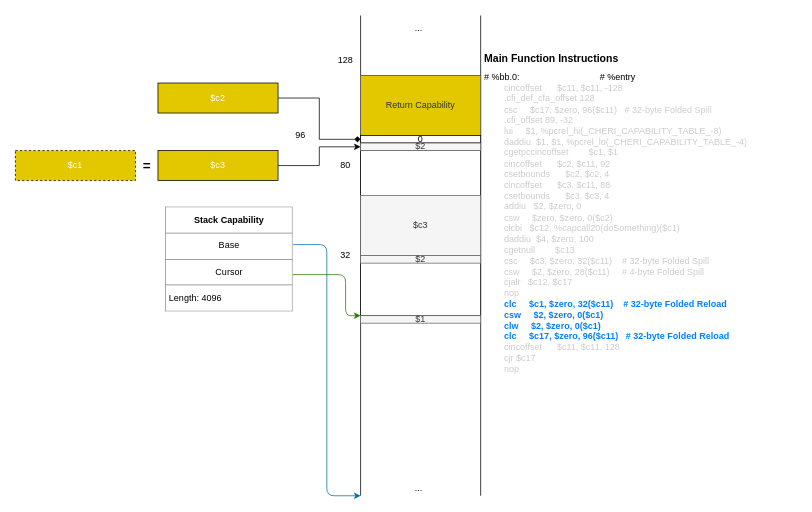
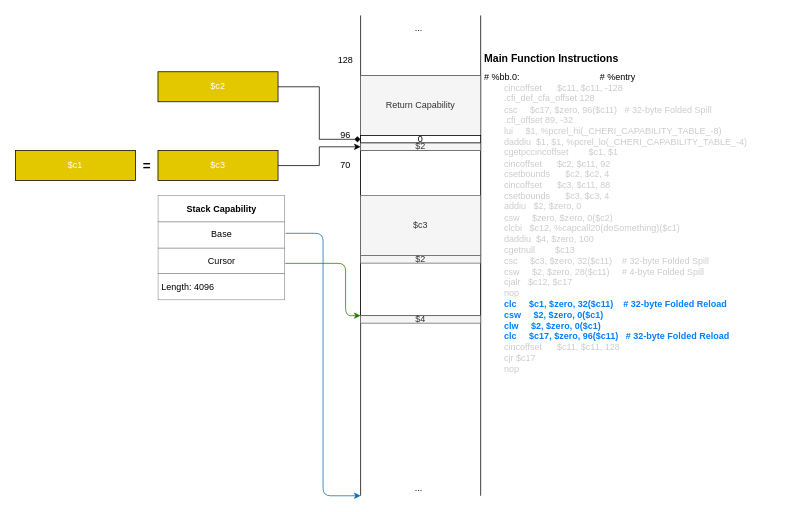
  <mxCell id="0" />
  <mxCell id="1" parent="0" />
  <mxCell id="2" value="&lt;h1 style=&quot;font-size: 14px&quot;&gt;Main Function Instructions&lt;/h1&gt;&lt;div&gt;&lt;div&gt;# %bb.0:&amp;nbsp; &amp;nbsp; &amp;nbsp; &amp;nbsp; &amp;nbsp; &amp;nbsp; &amp;nbsp; &amp;nbsp; &amp;nbsp; &amp;nbsp; &amp;nbsp; &amp;nbsp; &amp;nbsp; &amp;nbsp; &amp;nbsp; &amp;nbsp; # %entry&lt;/div&gt;&lt;div&gt;&lt;font color=&quot;#cccccc&quot;&gt;&amp;nbsp; &amp;nbsp; &amp;nbsp; &amp;nbsp; cincoffset&amp;nbsp; &amp;nbsp; &amp;nbsp; $c11, $c11, -128&lt;/font&gt;&lt;/div&gt;&lt;div&gt;&lt;font color=&quot;#cccccc&quot;&gt;&amp;nbsp; &amp;nbsp; &amp;nbsp; &amp;nbsp; .cfi_def_cfa_offset 128&lt;/font&gt;&lt;/div&gt;&lt;div&gt;&lt;font color=&quot;#cccccc&quot;&gt;&amp;nbsp; &amp;nbsp; &amp;nbsp; &amp;nbsp; csc&amp;nbsp; &amp;nbsp; &amp;nbsp;$c17, $zero, 96($c11)&amp;nbsp; &amp;nbsp;# 32-byte Folded Spill&lt;/font&gt;&lt;/div&gt;&lt;div&gt;&lt;font color=&quot;#cccccc&quot;&gt;&amp;nbsp; &amp;nbsp; &amp;nbsp; &amp;nbsp; .cfi_offset 89, -32&lt;/font&gt;&lt;/div&gt;&lt;div&gt;&lt;font color=&quot;#cccccc&quot;&gt;&amp;nbsp; &amp;nbsp; &amp;nbsp; &amp;nbsp; lui&amp;nbsp; &amp;nbsp; &amp;nbsp;$1, %pcrel_hi(_CHERI_CAPABILITY_TABLE_-8)&lt;/font&gt;&lt;/div&gt;&lt;div&gt;&lt;font color=&quot;#cccccc&quot;&gt;&amp;nbsp; &amp;nbsp; &amp;nbsp; &amp;nbsp; daddiu&amp;nbsp; $1, $1, %pcrel_lo(_CHERI_CAPABILITY_TABLE_-4)&lt;/font&gt;&lt;/div&gt;&lt;div&gt;&lt;font color=&quot;#cccccc&quot;&gt;&amp;nbsp; &amp;nbsp; &amp;nbsp; &amp;nbsp; cgetpccincoffset&amp;nbsp; &amp;nbsp; &amp;nbsp; &amp;nbsp; $c1, $1&lt;/font&gt;&lt;/div&gt;&lt;div&gt;&amp;nbsp; &amp;nbsp; &amp;nbsp; &amp;nbsp;&lt;font color=&quot;#cccccc&quot;&gt; cincoffset&amp;nbsp; &amp;nbsp; &amp;nbsp; $c2, $c11, 92&lt;/font&gt;&lt;/div&gt;&lt;div&gt;&lt;font color=&quot;#cccccc&quot;&gt;&amp;nbsp; &amp;nbsp; &amp;nbsp; &amp;nbsp; csetbounds&amp;nbsp; &amp;nbsp; &amp;nbsp; $c2, $c2, 4&lt;/font&gt;&lt;/div&gt;&lt;div&gt;&lt;font color=&quot;#cccccc&quot;&gt;&amp;nbsp; &amp;nbsp; &amp;nbsp; &amp;nbsp; cincoffset&amp;nbsp; &amp;nbsp; &amp;nbsp; $c3, $c11, 88&lt;/font&gt;&lt;/div&gt;&lt;div&gt;&lt;font color=&quot;#cccccc&quot;&gt;&amp;nbsp; &amp;nbsp; &amp;nbsp; &amp;nbsp; csetbounds&amp;nbsp; &amp;nbsp; &amp;nbsp; $c3, $c3, 4&lt;/font&gt;&lt;/div&gt;&lt;div&gt;&lt;font color=&quot;#cccccc&quot;&gt;&amp;nbsp; &amp;nbsp; &amp;nbsp; &amp;nbsp; addiu&amp;nbsp; &amp;nbsp;$2, $zero, 0&lt;/font&gt;&lt;/div&gt;&lt;div&gt;&lt;font color=&quot;#cccccc&quot;&gt;&amp;nbsp; &amp;nbsp; &amp;nbsp; &amp;nbsp; csw&amp;nbsp; &amp;nbsp; &amp;nbsp;$zero, $zero, 0($c2)&lt;/font&gt;&lt;/div&gt;&lt;div&gt;&lt;font color=&quot;#cccccc&quot;&gt;&amp;nbsp; &amp;nbsp; &amp;nbsp; &amp;nbsp; clcbi&amp;nbsp; &amp;nbsp;$c12, %capcall20(doSomething)($c1)&lt;/font&gt;&lt;/div&gt;&lt;div&gt;&lt;font color=&quot;#cccccc&quot;&gt;&amp;nbsp; &amp;nbsp; &amp;nbsp; &amp;nbsp; daddiu&amp;nbsp; $4, $zero, 100&lt;/font&gt;&lt;/div&gt;&lt;div&gt;&lt;font color=&quot;#cccccc&quot;&gt;&amp;nbsp; &amp;nbsp; &amp;nbsp; &amp;nbsp; cgetnull&amp;nbsp; &amp;nbsp; &amp;nbsp; &amp;nbsp; $c13&lt;/font&gt;&lt;/div&gt;&lt;div&gt;&lt;font color=&quot;#cccccc&quot;&gt;&amp;nbsp; &amp;nbsp; &amp;nbsp; &amp;nbsp; csc&amp;nbsp; &amp;nbsp; &amp;nbsp;$c3, $zero, 32($c11)&amp;nbsp; &amp;nbsp; # 32-byte Folded Spill&lt;/font&gt;&lt;/div&gt;&lt;div&gt;&lt;font color=&quot;#cccccc&quot;&gt;&amp;nbsp; &amp;nbsp; &amp;nbsp; &amp;nbsp; csw&amp;nbsp; &amp;nbsp; &amp;nbsp;$2, $zero, 28($c11)&amp;nbsp; &amp;nbsp; &amp;nbsp;# 4-byte Folded Spill&lt;/font&gt;&lt;/div&gt;&lt;div&gt;&lt;font color=&quot;#cccccc&quot;&gt;&amp;nbsp; &amp;nbsp; &amp;nbsp; &amp;nbsp; cjalr&amp;nbsp; &amp;nbsp;$c12, $c17&lt;/font&gt;&lt;/div&gt;&lt;div&gt;&lt;font color=&quot;#cccccc&quot;&gt;&amp;nbsp; &amp;nbsp; &amp;nbsp; &amp;nbsp; nop&lt;/font&gt;&lt;/div&gt;&lt;div&gt;&lt;font color=&quot;#cccccc&quot;&gt;&amp;nbsp; &amp;nbsp; &amp;nbsp; &amp;nbsp; &lt;/font&gt;&lt;b&gt;&lt;font color=&quot;#007fff&quot;&gt;clc&amp;nbsp; &amp;nbsp; &amp;nbsp;$c1, $zero, 32($c11)&amp;nbsp; &amp;nbsp; # 32-byte Folded Reload&lt;/font&gt;&lt;/b&gt;&lt;/div&gt;&lt;div&gt;&lt;b&gt;&lt;font color=&quot;#007fff&quot;&gt;&amp;nbsp; &amp;nbsp; &amp;nbsp; &amp;nbsp; csw&amp;nbsp; &amp;nbsp; &amp;nbsp;$2, $zero, 0($c1)&lt;/font&gt;&lt;/b&gt;&lt;/div&gt;&lt;div&gt;&lt;b&gt;&lt;font color=&quot;#007fff&quot;&gt;&amp;nbsp; &amp;nbsp; &amp;nbsp; &amp;nbsp; clw&amp;nbsp; &amp;nbsp; &amp;nbsp;$2, $zero, 0($c1)&lt;/font&gt;&lt;/b&gt;&lt;/div&gt;&lt;div&gt;&lt;b&gt;&lt;font color=&quot;#007fff&quot;&gt;&amp;nbsp; &amp;nbsp; &amp;nbsp; &amp;nbsp; clc&amp;nbsp; &amp;nbsp; &amp;nbsp;$c17, $zero, 96($c11)&amp;nbsp; &amp;nbsp;# 32-byte Folded Reload&lt;/font&gt;&lt;/b&gt;&lt;/div&gt;&lt;div&gt;&lt;font color=&quot;#cccccc&quot;&gt;&amp;nbsp; &amp;nbsp; &amp;nbsp; &amp;nbsp; cincoffset&amp;nbsp; &amp;nbsp; &amp;nbsp; $c11, $c11, 128&lt;/font&gt;&lt;/div&gt;&lt;div&gt;&lt;font color=&quot;#cccccc&quot;&gt;&amp;nbsp; &amp;nbsp; &amp;nbsp; &amp;nbsp; cjr $c17&lt;/font&gt;&lt;/div&gt;&lt;div&gt;&lt;font color=&quot;#cccccc&quot;&gt;&amp;nbsp; &amp;nbsp; &amp;nbsp; &amp;nbsp; nop&lt;/font&gt;&lt;/div&gt;&lt;/div&gt;&lt;div&gt;&lt;br&gt;&lt;/div&gt;" style="text;html=1;strokeColor=none;fillColor=none;spacing=5;spacingTop=-20;whiteSpace=wrap;overflow=hidden;rounded=0;" parent="1" vertex="1"><mxGeometry x="640" y="70" width="420" height="520" as="geometry" /></mxCell>
  <mxCell id="3" value="" style="endArrow=none;html=1;" parent="1" edge="1"><mxGeometry width="50" height="50" relative="1" as="geometry"><mxPoint x="480" y="660" as="sourcePoint" /><mxPoint x="480" y="20" as="targetPoint" /></mxGeometry></mxCell>
  <mxCell id="4" value="" style="endArrow=none;html=1;" parent="1" edge="1"><mxGeometry width="50" height="50" relative="1" as="geometry"><mxPoint x="640" y="660" as="sourcePoint" /><mxPoint x="640" y="20" as="targetPoint" /></mxGeometry></mxCell>
  <mxCell id="5" value="" style="rounded=0;whiteSpace=wrap;html=1;" parent="1" vertex="1"><mxGeometry x="480" y="100" width="160" height="320" as="geometry" /></mxCell>
- <mxCell id="6" value="&lt;table border=&quot;1&quot; width=&quot;100%&quot; cellpadding=&quot;4&quot; style=&quot;width: 100% ; height: 100% ; border-collapse: collapse&quot;&gt;&lt;tbody&gt;&lt;tr&gt;&lt;th align=&quot;center&quot;&gt;&lt;b&gt;Stack Capability&lt;/b&gt;&lt;/th&gt;&lt;/tr&gt;&lt;tr&gt;&lt;td align=&quot;center&quot;&gt;Base&lt;/td&gt;&lt;/tr&gt;&lt;tr&gt;&lt;td style=&quot;text-align: center&quot;&gt;Cursor&lt;/td&gt;&lt;/tr&gt;&lt;tr&gt;&lt;td&gt;Length: 4096&lt;/td&gt;&lt;/tr&gt;&lt;/tbody&gt;&lt;/table&gt;" style="text;html=1;strokeColor=none;fillColor=none;overflow=fill;" parent="1" vertex="1"><mxGeometry x="220" y="275" width="170" height="140" as="geometry" /></mxCell>
+ <mxCell id="6" value="&lt;table border=&quot;1&quot; width=&quot;100%&quot; cellpadding=&quot;4&quot; style=&quot;width: 100% ; height: 100% ; border-collapse: collapse&quot;&gt;&lt;tbody&gt;&lt;tr&gt;&lt;th align=&quot;center&quot;&gt;&lt;b&gt;Stack Capability&lt;/b&gt;&lt;/th&gt;&lt;/tr&gt;&lt;tr&gt;&lt;td align=&quot;center&quot;&gt;Base&lt;/td&gt;&lt;/tr&gt;&lt;tr&gt;&lt;td style=&quot;text-align: center&quot;&gt;Cursor&lt;/td&gt;&lt;/tr&gt;&lt;tr&gt;&lt;td&gt;Length: 4096&lt;/td&gt;&lt;/tr&gt;&lt;/tbody&gt;&lt;/table&gt;" style="text;html=1;strokeColor=none;fillColor=none;overflow=fill;" parent="1" vertex="1"><mxGeometry x="210" y="260" width="170" height="140" as="geometry" /></mxCell>
  <mxCell id="7" value="" style="endArrow=classic;html=1;exitX=1.001;exitY=0.359;exitDx=0;exitDy=0;exitPerimeter=0;edgeStyle=elbowEdgeStyle;fillColor=#1ba1e2;strokeColor=#006EAF;" parent="1" source="6" edge="1"><mxGeometry width="50" height="50" relative="1" as="geometry"><mxPoint x="300" y="230" as="sourcePoint" /><mxPoint x="480" y="660" as="targetPoint" /></mxGeometry></mxCell>
  <mxCell id="8" value="..." style="text;html=1;align=center;verticalAlign=middle;resizable=0;points=[];autosize=1;" parent="1" vertex="1"><mxGeometry x="542" y="27" width="30" height="20" as="geometry" /></mxCell>
  <mxCell id="9" value="..." style="text;html=1;align=center;verticalAlign=middle;resizable=0;points=[];autosize=1;" parent="1" vertex="1"><mxGeometry x="542" y="640" width="30" height="20" as="geometry" /></mxCell>
  <mxCell id="10" value="" style="endArrow=classic;html=1;exitX=0.998;exitY=0.645;exitDx=0;exitDy=0;exitPerimeter=0;entryX=0;entryY=1;entryDx=0;entryDy=0;edgeStyle=elbowEdgeStyle;fillColor=#60a917;strokeColor=#2D7600;" parent="1" source="6" target="5" edge="1"><mxGeometry width="50" height="50" relative="1" as="geometry"><mxPoint x="340" y="480" as="sourcePoint" /><mxPoint x="390" y="430" as="targetPoint" /><Array as="points"><mxPoint x="460" y="380" /></Array></mxGeometry></mxCell>
- <mxCell id="11" value="Return Capability" style="rounded=0;whiteSpace=wrap;html=1;fillColor=#e3c800;strokeColor=#666666;fontColor=#333333;" parent="1" vertex="1"><mxGeometry x="480" y="100" width="160" height="80" as="geometry" /></mxCell>
- <mxCell id="12" value="96" style="text;html=1;strokeColor=none;fillColor=none;align=center;verticalAlign=middle;whiteSpace=wrap;rounded=0;" parent="1" vertex="1"><mxGeometry x="380" y="170" width="40" height="20" as="geometry" /></mxCell>
+ <mxCell id="11" value="Return Capability" style="rounded=0;whiteSpace=wrap;html=1;fillColor=#f5f5f5;strokeColor=#666666;fontColor=#333333;" parent="1" vertex="1"><mxGeometry x="480" y="100" width="160" height="80" as="geometry" /></mxCell>
+ <mxCell id="12" value="96" style="text;html=1;strokeColor=none;fillColor=none;align=center;verticalAlign=middle;whiteSpace=wrap;rounded=0;" parent="1" vertex="1"><mxGeometry x="440" y="170" width="40" height="20" as="geometry" /></mxCell>
  <mxCell id="13" value="128" style="text;html=1;strokeColor=none;fillColor=none;align=center;verticalAlign=middle;whiteSpace=wrap;rounded=0;" parent="1" vertex="1"><mxGeometry x="440" y="70" width="40" height="20" as="geometry" /></mxCell>
  <mxCell id="14" style="edgeStyle=elbowEdgeStyle;rounded=0;orthogonalLoop=1;jettySize=auto;html=1;exitX=1;exitY=0.5;exitDx=0;exitDy=0;entryX=0;entryY=0.5;entryDx=0;entryDy=0;endArrow=diamond;" parent="1" source="15" target="18" edge="1"><mxGeometry relative="1" as="geometry" /></mxCell>
- <mxCell id="15" value="$c2" style="rounded=0;whiteSpace=wrap;html=1;fillColor=#e3c800;strokeColor=#000000;fontColor=#ffffff;" parent="1" vertex="1"><mxGeometry x="210" y="110" width="160" height="40" as="geometry" /></mxCell>
+ <mxCell id="15" value="$c2" style="rounded=0;whiteSpace=wrap;html=1;fillColor=#e3c800;strokeColor=#000000;fontColor=#ffffff;" parent="1" vertex="1"><mxGeometry x="210" y="95" width="160" height="40" as="geometry" /></mxCell>
  <mxCell id="16" style="edgeStyle=elbowEdgeStyle;rounded=0;orthogonalLoop=1;jettySize=auto;html=1;exitX=1;exitY=0.5;exitDx=0;exitDy=0;entryX=0;entryY=0.5;entryDx=0;entryDy=0;" parent="1" source="17" target="19" edge="1"><mxGeometry relative="1" as="geometry" /></mxCell>
  <mxCell id="17" value="$c3" style="rounded=0;whiteSpace=wrap;html=1;fillColor=#e3c800;strokeColor=#000000;fontColor=#ffffff;" parent="1" vertex="1"><mxGeometry x="210" y="200" width="160" height="40" as="geometry" /></mxCell>
  <mxCell id="18" value="0" style="rounded=0;whiteSpace=wrap;html=1;strokeColor=#000000;" parent="1" vertex="1"><mxGeometry x="480" y="180" width="160" height="10" as="geometry" /></mxCell>
  <mxCell id="19" value="-" style="rounded=0;whiteSpace=wrap;html=1;strokeColor=#000000;" parent="1" vertex="1"><mxGeometry x="480" y="190" width="160" height="10" as="geometry" /></mxCell>
- <mxCell id="20" value="80" style="text;html=1;strokeColor=none;fillColor=none;align=center;verticalAlign=middle;whiteSpace=wrap;rounded=0;" parent="1" vertex="1"><mxGeometry x="440" y="210" width="40" height="20" as="geometry" /></mxCell>
- <mxCell id="21" value="32" style="text;html=1;strokeColor=none;fillColor=none;align=center;verticalAlign=middle;whiteSpace=wrap;rounded=0;" parent="1" vertex="1"><mxGeometry x="440" y="330" width="40" height="20" as="geometry" /></mxCell>
+ <mxCell id="20" value="70" style="text;html=1;strokeColor=none;fillColor=none;align=center;verticalAlign=middle;whiteSpace=wrap;rounded=0;" parent="1" vertex="1"><mxGeometry x="440" y="210" width="40" height="20" as="geometry" /></mxCell>
  <mxCell id="22" value="$c3" style="rounded=0;whiteSpace=wrap;html=1;strokeColor=#666666;fillColor=#f5f5f5;fontColor=#333333;" parent="1" vertex="1"><mxGeometry x="480" y="260" width="160" height="80" as="geometry" /></mxCell>
- <mxCell id="23" value="$1" style="rounded=0;whiteSpace=wrap;html=1;strokeColor=#666666;fillColor=#f5f5f5;fontColor=#333333;" parent="1" vertex="1"><mxGeometry x="480" y="420" width="160" height="10" as="geometry" /></mxCell>
+ <mxCell id="23" value="$4" style="rounded=0;whiteSpace=wrap;html=1;strokeColor=#666666;fillColor=#f5f5f5;fontColor=#333333;" parent="1" vertex="1"><mxGeometry x="480" y="420" width="160" height="10" as="geometry" /></mxCell>
  <mxCell id="24" value="$2" style="rounded=0;whiteSpace=wrap;html=1;strokeColor=#666666;fillColor=#f5f5f5;fontColor=#333333;" vertex="1" parent="1"><mxGeometry x="480" y="340" width="160" height="10" as="geometry" /></mxCell>
- <mxCell id="25" value="$c1" style="rounded=0;whiteSpace=wrap;html=1;fillColor=#e3c800;strokeColor=#000000;fontColor=#ffffff;dashed=1;" vertex="1" parent="1"><mxGeometry x="20" y="200" width="160" height="40" as="geometry" /></mxCell>
+ <mxCell id="25" value="$c1" style="rounded=0;whiteSpace=wrap;html=1;fillColor=#e3c800;strokeColor=#000000;fontColor=#ffffff;" vertex="1" parent="1"><mxGeometry x="20" y="200" width="160" height="40" as="geometry" /></mxCell>
  <mxCell id="26" value="&lt;b&gt;&lt;font style=&quot;font-size: 18px&quot;&gt;=&lt;/font&gt;&lt;/b&gt;" style="text;html=1;align=center;verticalAlign=middle;resizable=0;points=[];autosize=1;fontSize=12;" vertex="1" parent="1"><mxGeometry x="180" y="210" width="30" height="20" as="geometry" /></mxCell>
  <mxCell id="27" value="$2" style="rounded=0;whiteSpace=wrap;html=1;strokeColor=#666666;fillColor=#f5f5f5;fontColor=#333333;" vertex="1" parent="1"><mxGeometry x="480" y="190" width="160" height="10" as="geometry" /></mxCell>
